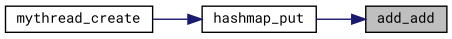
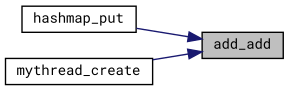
  digraph {
    fontname="Roboto Mono"
    rankdir=RL
    node [color=black fillcolor=white fontname="Roboto Mono" fontsize=10 shape=record style=filled]
    edge [color=midnightblue dir=back fontname="Roboto Mono" fontsize=10 labelfontname=Helvetica labelfontsize=10 style=solid]
    n1 [fillcolor=grey75 fontcolor=black height=0.2 label=add_add width=0.4]
    n2 [height=0.2 label=hashmap_put width=0.4]
    n3 [height=0.2 label=mythread_create width=0.4]
    n1 -> n2
-   n2 -> n3
+   n1 -> n3
  }
